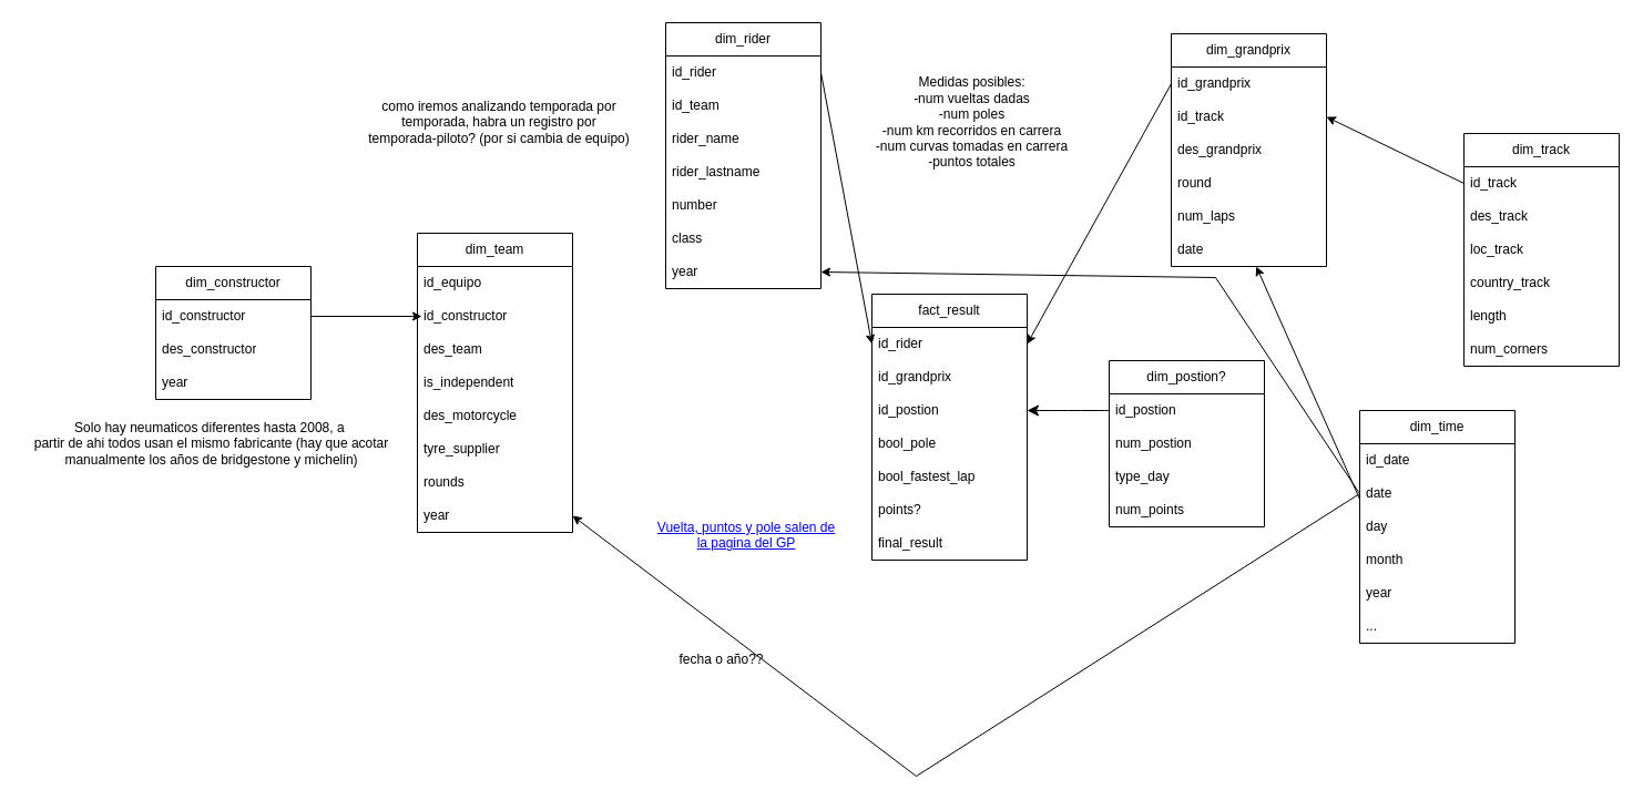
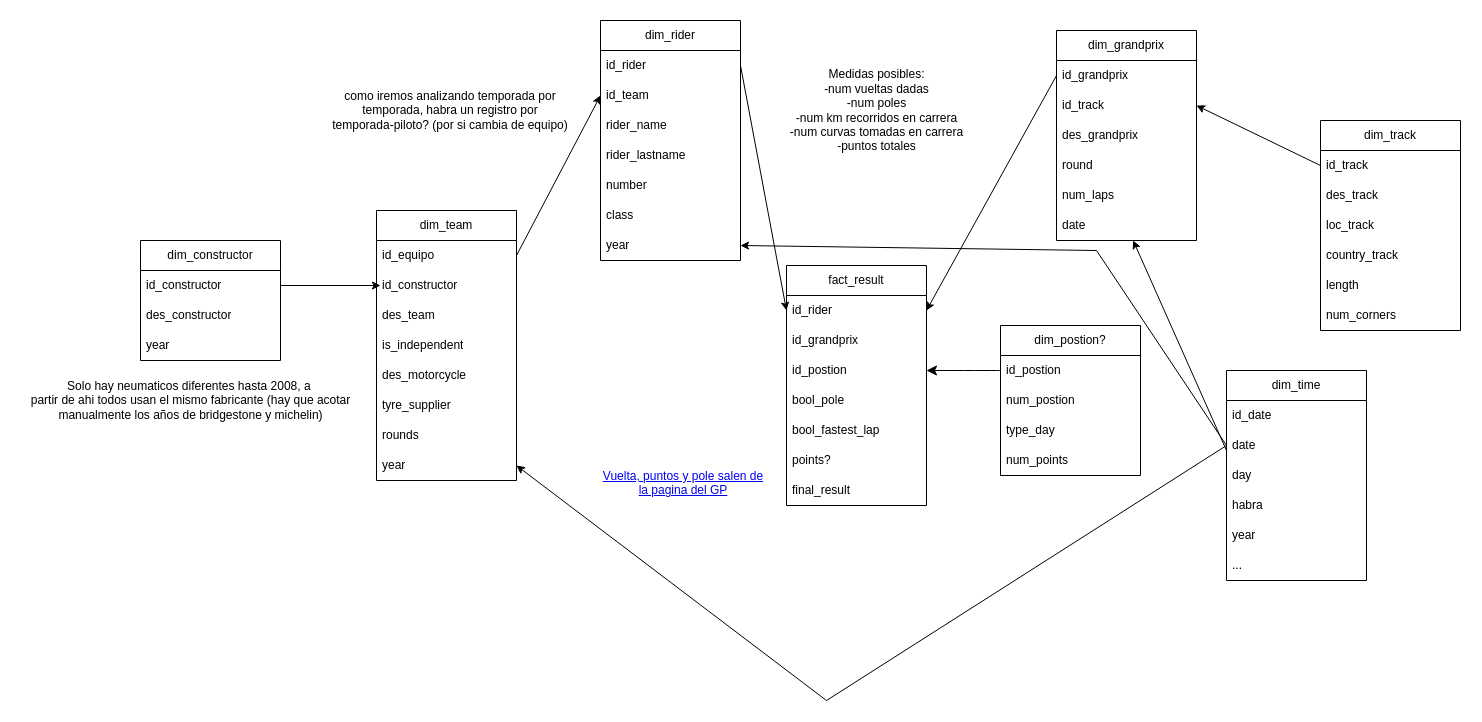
  <mxCell id="0" />
  <mxCell id="1" parent="0" />
  <mxCell id="2" value="dim_rider" style="swimlane;fontStyle=0;childLayout=stackLayout;horizontal=1;startSize=30;horizontalStack=0;resizeParent=1;resizeParentMax=0;resizeLast=0;collapsible=1;marginBottom=0;whiteSpace=wrap;html=1;" parent="1" vertex="1"><mxGeometry x="600" y="20" width="140" height="240" as="geometry" /></mxCell>
  <mxCell id="3" value="id_rider" style="text;strokeColor=none;fillColor=none;align=left;verticalAlign=middle;spacingLeft=4;spacingRight=4;overflow=hidden;points=[[0,0.5],[1,0.5]];portConstraint=eastwest;rotatable=0;whiteSpace=wrap;html=1;" parent="2" vertex="1"><mxGeometry y="30" width="140" height="30" as="geometry" /></mxCell>
  <mxCell id="4" value="id_team" style="text;strokeColor=none;fillColor=none;align=left;verticalAlign=middle;spacingLeft=4;spacingRight=4;overflow=hidden;points=[[0,0.5],[1,0.5]];portConstraint=eastwest;rotatable=0;whiteSpace=wrap;html=1;" parent="2" vertex="1"><mxGeometry y="60" width="140" height="30" as="geometry" /></mxCell>
  <mxCell id="5" value="rider_name" style="text;strokeColor=none;fillColor=none;align=left;verticalAlign=middle;spacingLeft=4;spacingRight=4;overflow=hidden;points=[[0,0.5],[1,0.5]];portConstraint=eastwest;rotatable=0;whiteSpace=wrap;html=1;" parent="2" vertex="1"><mxGeometry y="90" width="140" height="30" as="geometry" /></mxCell>
  <mxCell id="6" value="rider_lastname" style="text;strokeColor=none;fillColor=none;align=left;verticalAlign=middle;spacingLeft=4;spacingRight=4;overflow=hidden;points=[[0,0.5],[1,0.5]];portConstraint=eastwest;rotatable=0;whiteSpace=wrap;html=1;" parent="2" vertex="1"><mxGeometry y="120" width="140" height="30" as="geometry" /></mxCell>
  <mxCell id="7" value="number" style="text;strokeColor=none;fillColor=none;align=left;verticalAlign=middle;spacingLeft=4;spacingRight=4;overflow=hidden;points=[[0,0.5],[1,0.5]];portConstraint=eastwest;rotatable=0;whiteSpace=wrap;html=1;" parent="2" vertex="1"><mxGeometry y="150" width="140" height="30" as="geometry" /></mxCell>
  <mxCell id="8" value="class" style="text;strokeColor=none;fillColor=none;align=left;verticalAlign=middle;spacingLeft=4;spacingRight=4;overflow=hidden;points=[[0,0.5],[1,0.5]];portConstraint=eastwest;rotatable=0;whiteSpace=wrap;html=1;" parent="2" vertex="1"><mxGeometry y="180" width="140" height="30" as="geometry" /></mxCell>
  <mxCell id="9" value="year" style="text;strokeColor=none;fillColor=none;align=left;verticalAlign=middle;spacingLeft=4;spacingRight=4;overflow=hidden;points=[[0,0.5],[1,0.5]];portConstraint=eastwest;rotatable=0;whiteSpace=wrap;html=1;" parent="2" vertex="1"><mxGeometry y="210" width="140" height="30" as="geometry" /></mxCell>
  <mxCell id="10" value="fact_result" style="swimlane;fontStyle=0;childLayout=stackLayout;horizontal=1;startSize=30;horizontalStack=0;resizeParent=1;resizeParentMax=0;resizeLast=0;collapsible=1;marginBottom=0;whiteSpace=wrap;html=1;" parent="1" vertex="1"><mxGeometry x="786" y="265" width="140" height="240" as="geometry" /></mxCell>
  <mxCell id="11" value="id_rider" style="text;strokeColor=none;fillColor=none;align=left;verticalAlign=middle;spacingLeft=4;spacingRight=4;overflow=hidden;points=[[0,0.5],[1,0.5]];portConstraint=eastwest;rotatable=0;whiteSpace=wrap;html=1;" parent="10" vertex="1"><mxGeometry y="30" width="140" height="30" as="geometry" /></mxCell>
  <mxCell id="12" value="id_grandprix" style="text;strokeColor=none;fillColor=none;align=left;verticalAlign=middle;spacingLeft=4;spacingRight=4;overflow=hidden;points=[[0,0.5],[1,0.5]];portConstraint=eastwest;rotatable=0;whiteSpace=wrap;html=1;" parent="10" vertex="1"><mxGeometry y="60" width="140" height="30" as="geometry" /></mxCell>
  <mxCell id="13" value="id_postion" style="text;strokeColor=none;fillColor=none;align=left;verticalAlign=middle;spacingLeft=4;spacingRight=4;overflow=hidden;points=[[0,0.5],[1,0.5]];portConstraint=eastwest;rotatable=0;whiteSpace=wrap;html=1;" vertex="1" parent="10"><mxGeometry y="90" width="140" height="30" as="geometry" /></mxCell>
  <mxCell id="14" value="bool_pole" style="text;strokeColor=none;fillColor=none;align=left;verticalAlign=middle;spacingLeft=4;spacingRight=4;overflow=hidden;points=[[0,0.5],[1,0.5]];portConstraint=eastwest;rotatable=0;whiteSpace=wrap;html=1;" parent="10" vertex="1"><mxGeometry y="120" width="140" height="30" as="geometry" /></mxCell>
  <mxCell id="15" value="bool_fastest_lap" style="text;strokeColor=none;fillColor=none;align=left;verticalAlign=middle;spacingLeft=4;spacingRight=4;overflow=hidden;points=[[0,0.5],[1,0.5]];portConstraint=eastwest;rotatable=0;whiteSpace=wrap;html=1;" parent="10" vertex="1"><mxGeometry y="150" width="140" height="30" as="geometry" /></mxCell>
  <mxCell id="16" value="points?" style="text;strokeColor=none;fillColor=none;align=left;verticalAlign=middle;spacingLeft=4;spacingRight=4;overflow=hidden;points=[[0,0.5],[1,0.5]];portConstraint=eastwest;rotatable=0;whiteSpace=wrap;html=1;" parent="10" vertex="1"><mxGeometry y="180" width="140" height="30" as="geometry" /></mxCell>
  <mxCell id="17" value="final_result" style="text;strokeColor=none;fillColor=none;align=left;verticalAlign=middle;spacingLeft=4;spacingRight=4;overflow=hidden;points=[[0,0.5],[1,0.5]];portConstraint=eastwest;rotatable=0;whiteSpace=wrap;html=1;" parent="10" vertex="1"><mxGeometry y="210" width="140" height="30" as="geometry" /></mxCell>
  <mxCell id="18" value="dim_team" style="swimlane;fontStyle=0;childLayout=stackLayout;horizontal=1;startSize=30;horizontalStack=0;resizeParent=1;resizeParentMax=0;resizeLast=0;collapsible=1;marginBottom=0;whiteSpace=wrap;html=1;" parent="1" vertex="1"><mxGeometry x="376" y="210" width="140" height="270" as="geometry" /></mxCell>
  <mxCell id="19" value="id_equipo" style="text;strokeColor=none;fillColor=none;align=left;verticalAlign=middle;spacingLeft=4;spacingRight=4;overflow=hidden;points=[[0,0.5],[1,0.5]];portConstraint=eastwest;rotatable=0;whiteSpace=wrap;html=1;" parent="18" vertex="1"><mxGeometry y="30" width="140" height="30" as="geometry" /></mxCell>
  <mxCell id="20" value="id_constructor" style="text;strokeColor=none;fillColor=none;align=left;verticalAlign=middle;spacingLeft=4;spacingRight=4;overflow=hidden;points=[[0,0.5],[1,0.5]];portConstraint=eastwest;rotatable=0;whiteSpace=wrap;html=1;" parent="18" vertex="1"><mxGeometry y="60" width="140" height="30" as="geometry" /></mxCell>
  <mxCell id="21" value="des_team" style="text;strokeColor=none;fillColor=none;align=left;verticalAlign=middle;spacingLeft=4;spacingRight=4;overflow=hidden;points=[[0,0.5],[1,0.5]];portConstraint=eastwest;rotatable=0;whiteSpace=wrap;html=1;" parent="18" vertex="1"><mxGeometry y="90" width="140" height="30" as="geometry" /></mxCell>
  <mxCell id="22" value="is_independent" style="text;strokeColor=none;fillColor=none;align=left;verticalAlign=middle;spacingLeft=4;spacingRight=4;overflow=hidden;points=[[0,0.5],[1,0.5]];portConstraint=eastwest;rotatable=0;whiteSpace=wrap;html=1;" parent="18" vertex="1"><mxGeometry y="120" width="140" height="30" as="geometry" /></mxCell>
  <mxCell id="23" value="des_motorcycle" style="text;strokeColor=none;fillColor=none;align=left;verticalAlign=middle;spacingLeft=4;spacingRight=4;overflow=hidden;points=[[0,0.5],[1,0.5]];portConstraint=eastwest;rotatable=0;whiteSpace=wrap;html=1;" parent="18" vertex="1"><mxGeometry y="150" width="140" height="30" as="geometry" /></mxCell>
  <mxCell id="24" value="tyre_supplier" style="text;strokeColor=none;fillColor=none;align=left;verticalAlign=middle;spacingLeft=4;spacingRight=4;overflow=hidden;points=[[0,0.5],[1,0.5]];portConstraint=eastwest;rotatable=0;whiteSpace=wrap;html=1;" parent="18" vertex="1"><mxGeometry y="180" width="140" height="30" as="geometry" /></mxCell>
  <mxCell id="25" value="rounds" style="text;strokeColor=none;fillColor=none;align=left;verticalAlign=middle;spacingLeft=4;spacingRight=4;overflow=hidden;points=[[0,0.5],[1,0.5]];portConstraint=eastwest;rotatable=0;whiteSpace=wrap;html=1;" parent="18" vertex="1"><mxGeometry y="210" width="140" height="30" as="geometry" /></mxCell>
  <mxCell id="26" value="year" style="text;strokeColor=none;fillColor=none;align=left;verticalAlign=middle;spacingLeft=4;spacingRight=4;overflow=hidden;points=[[0,0.5],[1,0.5]];portConstraint=eastwest;rotatable=0;whiteSpace=wrap;html=1;" parent="18" vertex="1"><mxGeometry y="240" width="140" height="30" as="geometry" /></mxCell>
  <mxCell id="27" value="dim_constructor" style="swimlane;fontStyle=0;childLayout=stackLayout;horizontal=1;startSize=30;horizontalStack=0;resizeParent=1;resizeParentMax=0;resizeLast=0;collapsible=1;marginBottom=0;whiteSpace=wrap;html=1;" parent="1" vertex="1"><mxGeometry x="140" y="240" width="140" height="120" as="geometry" /></mxCell>
  <mxCell id="28" value="id_constructor" style="text;strokeColor=none;fillColor=none;align=left;verticalAlign=middle;spacingLeft=4;spacingRight=4;overflow=hidden;points=[[0,0.5],[1,0.5]];portConstraint=eastwest;rotatable=0;whiteSpace=wrap;html=1;" parent="27" vertex="1"><mxGeometry y="30" width="140" height="30" as="geometry" /></mxCell>
  <mxCell id="29" value="des_constructor" style="text;strokeColor=none;fillColor=none;align=left;verticalAlign=middle;spacingLeft=4;spacingRight=4;overflow=hidden;points=[[0,0.5],[1,0.5]];portConstraint=eastwest;rotatable=0;whiteSpace=wrap;html=1;" parent="27" vertex="1"><mxGeometry y="60" width="140" height="30" as="geometry" /></mxCell>
  <mxCell id="30" value="year" style="text;strokeColor=none;fillColor=none;align=left;verticalAlign=middle;spacingLeft=4;spacingRight=4;overflow=hidden;points=[[0,0.5],[1,0.5]];portConstraint=eastwest;rotatable=0;whiteSpace=wrap;html=1;" parent="27" vertex="1"><mxGeometry y="90" width="140" height="30" as="geometry" /></mxCell>
  <mxCell id="31" value="dim_track" style="swimlane;fontStyle=0;childLayout=stackLayout;horizontal=1;startSize=30;horizontalStack=0;resizeParent=1;resizeParentMax=0;resizeLast=0;collapsible=1;marginBottom=0;whiteSpace=wrap;html=1;" parent="1" vertex="1"><mxGeometry x="1320" y="120" width="140" height="210" as="geometry" /></mxCell>
  <mxCell id="32" value="id_track" style="text;strokeColor=none;fillColor=none;align=left;verticalAlign=middle;spacingLeft=4;spacingRight=4;overflow=hidden;points=[[0,0.5],[1,0.5]];portConstraint=eastwest;rotatable=0;whiteSpace=wrap;html=1;" parent="31" vertex="1"><mxGeometry y="30" width="140" height="30" as="geometry" /></mxCell>
  <mxCell id="33" value="des_track" style="text;strokeColor=none;fillColor=none;align=left;verticalAlign=middle;spacingLeft=4;spacingRight=4;overflow=hidden;points=[[0,0.5],[1,0.5]];portConstraint=eastwest;rotatable=0;whiteSpace=wrap;html=1;" parent="31" vertex="1"><mxGeometry y="60" width="140" height="30" as="geometry" /></mxCell>
  <mxCell id="34" value="loc_track" style="text;strokeColor=none;fillColor=none;align=left;verticalAlign=middle;spacingLeft=4;spacingRight=4;overflow=hidden;points=[[0,0.5],[1,0.5]];portConstraint=eastwest;rotatable=0;whiteSpace=wrap;html=1;" parent="31" vertex="1"><mxGeometry y="90" width="140" height="30" as="geometry" /></mxCell>
  <mxCell id="35" value="country_track" style="text;strokeColor=none;fillColor=none;align=left;verticalAlign=middle;spacingLeft=4;spacingRight=4;overflow=hidden;points=[[0,0.5],[1,0.5]];portConstraint=eastwest;rotatable=0;whiteSpace=wrap;html=1;" parent="31" vertex="1"><mxGeometry y="120" width="140" height="30" as="geometry" /></mxCell>
  <mxCell id="36" value="length" style="text;strokeColor=none;fillColor=none;align=left;verticalAlign=middle;spacingLeft=4;spacingRight=4;overflow=hidden;points=[[0,0.5],[1,0.5]];portConstraint=eastwest;rotatable=0;whiteSpace=wrap;html=1;" parent="31" vertex="1"><mxGeometry y="150" width="140" height="30" as="geometry" /></mxCell>
  <mxCell id="37" value="num_corners" style="text;strokeColor=none;fillColor=none;align=left;verticalAlign=middle;spacingLeft=4;spacingRight=4;overflow=hidden;points=[[0,0.5],[1,0.5]];portConstraint=eastwest;rotatable=0;whiteSpace=wrap;html=1;" parent="31" vertex="1"><mxGeometry y="180" width="140" height="30" as="geometry" /></mxCell>
  <mxCell id="38" value="dim_grandprix" style="swimlane;fontStyle=0;childLayout=stackLayout;horizontal=1;startSize=30;horizontalStack=0;resizeParent=1;resizeParentMax=0;resizeLast=0;collapsible=1;marginBottom=0;whiteSpace=wrap;html=1;" parent="1" vertex="1"><mxGeometry x="1056" y="30" width="140" height="210" as="geometry" /></mxCell>
  <mxCell id="39" value="id_grandprix" style="text;strokeColor=none;fillColor=none;align=left;verticalAlign=middle;spacingLeft=4;spacingRight=4;overflow=hidden;points=[[0,0.5],[1,0.5]];portConstraint=eastwest;rotatable=0;whiteSpace=wrap;html=1;" parent="38" vertex="1"><mxGeometry y="30" width="140" height="30" as="geometry" /></mxCell>
  <mxCell id="40" value="id_track" style="text;strokeColor=none;fillColor=none;align=left;verticalAlign=middle;spacingLeft=4;spacingRight=4;overflow=hidden;points=[[0,0.5],[1,0.5]];portConstraint=eastwest;rotatable=0;whiteSpace=wrap;html=1;" parent="38" vertex="1"><mxGeometry y="60" width="140" height="30" as="geometry" /></mxCell>
  <mxCell id="41" value="des_grandprix" style="text;strokeColor=none;fillColor=none;align=left;verticalAlign=middle;spacingLeft=4;spacingRight=4;overflow=hidden;points=[[0,0.5],[1,0.5]];portConstraint=eastwest;rotatable=0;whiteSpace=wrap;html=1;" parent="38" vertex="1"><mxGeometry y="90" width="140" height="30" as="geometry" /></mxCell>
  <mxCell id="42" value="round" style="text;strokeColor=none;fillColor=none;align=left;verticalAlign=middle;spacingLeft=4;spacingRight=4;overflow=hidden;points=[[0,0.5],[1,0.5]];portConstraint=eastwest;rotatable=0;whiteSpace=wrap;html=1;" parent="38" vertex="1"><mxGeometry y="120" width="140" height="30" as="geometry" /></mxCell>
  <mxCell id="43" value="num_laps" style="text;strokeColor=none;fillColor=none;align=left;verticalAlign=middle;spacingLeft=4;spacingRight=4;overflow=hidden;points=[[0,0.5],[1,0.5]];portConstraint=eastwest;rotatable=0;whiteSpace=wrap;html=1;" parent="38" vertex="1"><mxGeometry y="150" width="140" height="30" as="geometry" /></mxCell>
  <mxCell id="44" value="date" style="text;strokeColor=none;fillColor=none;align=left;verticalAlign=middle;spacingLeft=4;spacingRight=4;overflow=hidden;points=[[0,0.5],[1,0.5]];portConstraint=eastwest;rotatable=0;whiteSpace=wrap;html=1;" parent="38" vertex="1"><mxGeometry y="180" width="140" height="30" as="geometry" /></mxCell>
  <mxCell id="45" value="" style="endArrow=classic;html=1;rounded=0;entryX=0;entryY=0.5;entryDx=0;entryDy=0;exitX=1;exitY=0.5;exitDx=0;exitDy=0;" parent="1" source="3" target="11" edge="1"><mxGeometry width="50" height="50" relative="1" as="geometry"><mxPoint x="576" y="330" as="sourcePoint" /><mxPoint x="626" y="280" as="targetPoint" /></mxGeometry></mxCell>
  <mxCell id="46" value="dim_time" style="swimlane;fontStyle=0;childLayout=stackLayout;horizontal=1;startSize=30;horizontalStack=0;resizeParent=1;resizeParentMax=0;resizeLast=0;collapsible=1;marginBottom=0;whiteSpace=wrap;html=1;" parent="1" vertex="1"><mxGeometry x="1226" y="370" width="140" height="210" as="geometry" /></mxCell>
  <mxCell id="47" value="id_date" style="text;strokeColor=none;fillColor=none;align=left;verticalAlign=middle;spacingLeft=4;spacingRight=4;overflow=hidden;points=[[0,0.5],[1,0.5]];portConstraint=eastwest;rotatable=0;whiteSpace=wrap;html=1;" parent="46" vertex="1"><mxGeometry y="30" width="140" height="30" as="geometry" /></mxCell>
  <mxCell id="48" value="date" style="text;strokeColor=none;fillColor=none;align=left;verticalAlign=middle;spacingLeft=4;spacingRight=4;overflow=hidden;points=[[0,0.5],[1,0.5]];portConstraint=eastwest;rotatable=0;whiteSpace=wrap;html=1;" parent="46" vertex="1"><mxGeometry y="60" width="140" height="30" as="geometry" /></mxCell>
  <mxCell id="49" value="day" style="text;strokeColor=none;fillColor=none;align=left;verticalAlign=middle;spacingLeft=4;spacingRight=4;overflow=hidden;points=[[0,0.5],[1,0.5]];portConstraint=eastwest;rotatable=0;whiteSpace=wrap;html=1;" parent="46" vertex="1"><mxGeometry y="90" width="140" height="30" as="geometry" /></mxCell>
- <mxCell id="50" value="month" style="text;strokeColor=none;fillColor=none;align=left;verticalAlign=middle;spacingLeft=4;spacingRight=4;overflow=hidden;points=[[0,0.5],[1,0.5]];portConstraint=eastwest;rotatable=0;whiteSpace=wrap;html=1;" parent="46" vertex="1"><mxGeometry y="120" width="140" height="30" as="geometry" /></mxCell>
+ <mxCell id="50" value="habra" style="text;strokeColor=none;fillColor=none;align=left;verticalAlign=middle;spacingLeft=4;spacingRight=4;overflow=hidden;points=[[0,0.5],[1,0.5]];portConstraint=eastwest;rotatable=0;whiteSpace=wrap;html=1;" parent="46" vertex="1"><mxGeometry y="120" width="140" height="30" as="geometry" /></mxCell>
  <mxCell id="51" value="year" style="text;strokeColor=none;fillColor=none;align=left;verticalAlign=middle;spacingLeft=4;spacingRight=4;overflow=hidden;points=[[0,0.5],[1,0.5]];portConstraint=eastwest;rotatable=0;whiteSpace=wrap;html=1;" parent="46" vertex="1"><mxGeometry y="150" width="140" height="30" as="geometry" /></mxCell>
  <mxCell id="52" value="..." style="text;strokeColor=none;fillColor=none;align=left;verticalAlign=middle;spacingLeft=4;spacingRight=4;overflow=hidden;points=[[0,0.5],[1,0.5]];portConstraint=eastwest;rotatable=0;whiteSpace=wrap;html=1;" parent="46" vertex="1"><mxGeometry y="180" width="140" height="30" as="geometry" /></mxCell>
  <mxCell id="53" value="como iremos analizando temporada por temporada, habra un registro por temporada-piloto? (por si cambia de equipo)" style="text;html=1;strokeColor=none;fillColor=none;align=center;verticalAlign=middle;whiteSpace=wrap;rounded=0;" parent="1" vertex="1"><mxGeometry x="330" y="95" width="240" height="30" as="geometry" /></mxCell>
  <mxCell id="54" value="" style="endArrow=classic;html=1;rounded=0;exitX=0;exitY=0.5;exitDx=0;exitDy=0;" parent="1" source="39" edge="1"><mxGeometry width="50" height="50" relative="1" as="geometry"><mxPoint x="906" y="330" as="sourcePoint" /><mxPoint x="926" y="310" as="targetPoint" /></mxGeometry></mxCell>
- <mxCell id="55" value="&lt;a href=&quot;https://es.wikipedia.org/wiki/Gran_Premio_de_Sud%C3%A1frica_de_Motociclismo_de_2001&quot;&gt;Vuelta, puntos y pole salen de la pagina del GP&lt;br&gt;&lt;/a&gt;&amp;nbsp;" style="text;html=1;strokeColor=none;fillColor=none;align=center;verticalAlign=middle;whiteSpace=wrap;rounded=0;" parent="1" vertex="1"><mxGeometry x="590" y="460" width="166" height="60" as="geometry" /></mxCell>
+ <mxCell id="55" value="&lt;a href=&quot;https://es.wikipedia.org/wiki/Gran_Premio_de_Sud%C3%A1frica_de_Motociclismo_de_2001&quot;&gt;Vuelta, puntos y pole salen de la pagina del GP&lt;br&gt;&lt;/a&gt;&amp;nbsp;" style="text;html=1;strokeColor=none;fillColor=none;align=center;verticalAlign=middle;whiteSpace=wrap;rounded=0;" parent="1" vertex="1"><mxGeometry x="600" y="460" width="166" height="60" as="geometry" /></mxCell>
  <mxCell id="56" value="Medidas posibles:&lt;br&gt;-num vueltas dadas&lt;br&gt;-num poles&lt;br&gt;-num km recorridos en carrera&lt;br&gt;-num curvas tomadas en carrera&lt;br&gt;-puntos totales" style="text;html=1;align=center;verticalAlign=middle;resizable=0;points=[];autosize=1;strokeColor=none;fillColor=none;" parent="1" vertex="1"><mxGeometry x="776" y="60" width="200" height="100" as="geometry" /></mxCell>
  <mxCell id="57" value="" style="endArrow=classic;html=1;rounded=0;entryX=1;entryY=0.5;entryDx=0;entryDy=0;exitX=0;exitY=0.5;exitDx=0;exitDy=0;" parent="1" source="32" target="40" edge="1"><mxGeometry width="50" height="50" relative="1" as="geometry"><mxPoint x="1266" y="210" as="sourcePoint" /><mxPoint x="936" y="415" as="targetPoint" /></mxGeometry></mxCell>
  <mxCell id="58" value="" style="endArrow=classic;html=1;rounded=0;" parent="1" edge="1"><mxGeometry width="50" height="50" relative="1" as="geometry"><mxPoint x="280" y="285" as="sourcePoint" /><mxPoint x="380" y="285" as="targetPoint" /></mxGeometry></mxCell>
+ <mxCell id="59" value="" style="endArrow=classic;html=1;rounded=0;exitX=1;exitY=0.5;exitDx=0;exitDy=0;entryX=0;entryY=0.5;entryDx=0;entryDy=0;" parent="1" source="19" target="4" edge="1"><mxGeometry width="50" height="50" relative="1" as="geometry"><mxPoint x="496" y="435" as="sourcePoint" /><mxPoint x="556" y="315" as="targetPoint" /></mxGeometry></mxCell>
  <mxCell id="60" value="" style="endArrow=classic;html=1;rounded=0;exitX=0;exitY=0.5;exitDx=0;exitDy=0;entryX=1;entryY=0.5;entryDx=0;entryDy=0;" parent="1" source="48" target="9" edge="1"><mxGeometry width="50" height="50" relative="1" as="geometry"><mxPoint x="1236" y="455" as="sourcePoint" /><mxPoint x="867" y="580" as="targetPoint" /><Array as="points"><mxPoint x="1096" y="250" /></Array></mxGeometry></mxCell>
  <mxCell id="61" value="" style="endArrow=classic;html=1;rounded=0;exitX=0;exitY=0.5;exitDx=0;exitDy=0;entryX=1;entryY=0.5;entryDx=0;entryDy=0;" parent="1" source="48" target="26" edge="1"><mxGeometry width="50" height="50" relative="1" as="geometry"><mxPoint x="1236" y="455" as="sourcePoint" /><mxPoint x="750" y="225" as="targetPoint" /><Array as="points"><mxPoint x="826" y="700" /></Array></mxGeometry></mxCell>
  <mxCell id="62" value="" style="endArrow=classic;html=1;rounded=0;" parent="1" target="44" edge="1"><mxGeometry width="50" height="50" relative="1" as="geometry"><mxPoint x="1226" y="450" as="sourcePoint" /><mxPoint x="867" y="580" as="targetPoint" /></mxGeometry></mxCell>
  <mxCell id="63" value="Solo hay neumaticos diferentes hasta 2008, a&amp;nbsp;&lt;br&gt;partir de ahi todos usan el mismo fabricante (hay que acotar &lt;br&gt;manualmente los años de bridgestone y michelin)" style="text;html=1;align=center;verticalAlign=middle;resizable=0;points=[];autosize=1;strokeColor=none;fillColor=none;" parent="1" vertex="1"><mxGeometry x="20" y="370" width="340" height="60" as="geometry" /></mxCell>
- <mxCell id="64" value="fecha o año??" style="text;html=1;align=center;verticalAlign=middle;resizable=0;points=[];autosize=1;strokeColor=none;fillColor=none;" parent="1" vertex="1"><mxGeometry x="600" y="580" width="100" height="30" as="geometry" /></mxCell>
  <mxCell id="65" value="dim_postion?" style="swimlane;fontStyle=0;childLayout=stackLayout;horizontal=1;startSize=30;horizontalStack=0;resizeParent=1;resizeParentMax=0;resizeLast=0;collapsible=1;marginBottom=0;whiteSpace=wrap;html=1;" vertex="1" parent="1"><mxGeometry x="1000" y="325" width="140" height="150" as="geometry" /></mxCell>
  <mxCell id="66" value="id_postion" style="text;strokeColor=none;fillColor=none;align=left;verticalAlign=middle;spacingLeft=4;spacingRight=4;overflow=hidden;points=[[0,0.5],[1,0.5]];portConstraint=eastwest;rotatable=0;whiteSpace=wrap;html=1;" vertex="1" parent="65"><mxGeometry y="30" width="140" height="30" as="geometry" /></mxCell>
  <mxCell id="67" value="num_postion" style="text;strokeColor=none;fillColor=none;align=left;verticalAlign=middle;spacingLeft=4;spacingRight=4;overflow=hidden;points=[[0,0.5],[1,0.5]];portConstraint=eastwest;rotatable=0;whiteSpace=wrap;html=1;" vertex="1" parent="65"><mxGeometry y="60" width="140" height="30" as="geometry" /></mxCell>
  <mxCell id="68" value="type_day" style="text;strokeColor=none;fillColor=none;align=left;verticalAlign=middle;spacingLeft=4;spacingRight=4;overflow=hidden;points=[[0,0.5],[1,0.5]];portConstraint=eastwest;rotatable=0;whiteSpace=wrap;html=1;" vertex="1" parent="65"><mxGeometry y="90" width="140" height="30" as="geometry" /></mxCell>
  <mxCell id="69" value="num_points" style="text;strokeColor=none;fillColor=none;align=left;verticalAlign=middle;spacingLeft=4;spacingRight=4;overflow=hidden;points=[[0,0.5],[1,0.5]];portConstraint=eastwest;rotatable=0;whiteSpace=wrap;html=1;" vertex="1" parent="65"><mxGeometry y="120" width="140" height="30" as="geometry" /></mxCell>
  <mxCell id="70" value="" style="edgeStyle=none;curved=1;rounded=0;orthogonalLoop=1;jettySize=auto;html=1;fontSize=12;startSize=8;endSize=8;entryX=1;entryY=0.5;entryDx=0;entryDy=0;" edge="1" parent="1" source="66" target="13"><mxGeometry relative="1" as="geometry" /></mxCell>
